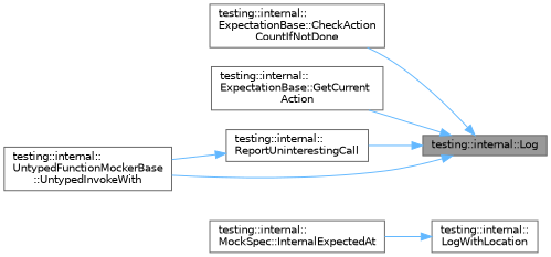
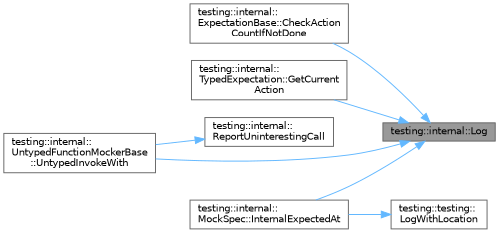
  digraph {
    rankdir=RL
    node [color=grey40 fillcolor=white fontname=Helvetica fontsize=10 shape=box style=filled]
    edge [color=steelblue1 dir=back fontname=Helvetica fontsize=10 labelfontname=Helvetica labelfontsize=10 style=solid]
    n1 [color=gray40 fillcolor=grey60 fontcolor=black height=0.2 label="testing::internal::Log" width=0.4]
    n2 [height=0.2 label="testing::internal::\lExpectationBase::CheckAction\lCountIfNotDone" width=0.4]
-   n3 [height=0.2 label="testing::internal::\lExpectationBase::GetCurrent\lAction" width=0.4]
+   n3 [height=0.2 label="testing::internal::\lTypedExpectation::GetCurrent\lAction" width=0.4]
    n4 [height=0.2 label="testing::internal::\lReportUninterestingCall" width=0.4]
    n5 [height=0.2 label="testing::internal::\lUntypedFunctionMockerBase\l::UntypedInvokeWith" width=0.4]
-   n6 [height=0.2 label="testing::internal::\lLogWithLocation" width=0.4]
+   n6 [height=0.2 label="testing::testing::\lLogWithLocation" width=0.4]
    n7 [height=0.2 label="testing::internal::\lMockSpec::InternalExpectedAt" width=0.4]
    n1 -> n2
    n1 -> n3
-   n1 -> n4
+   n1 -> n7
    n1 -> n5
    n4 -> n5
    n6 -> n7
  }
